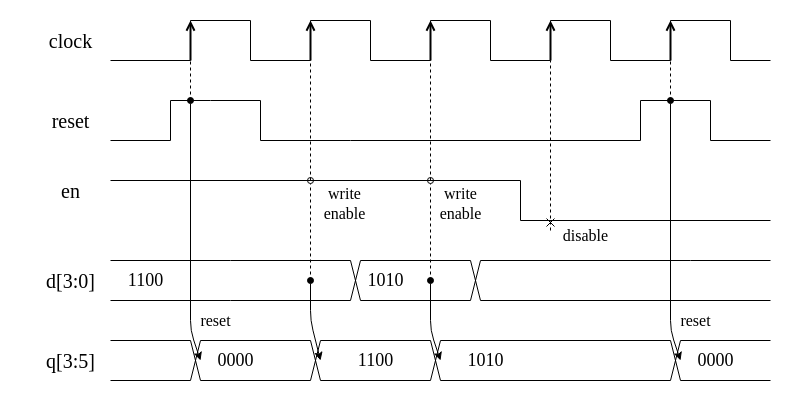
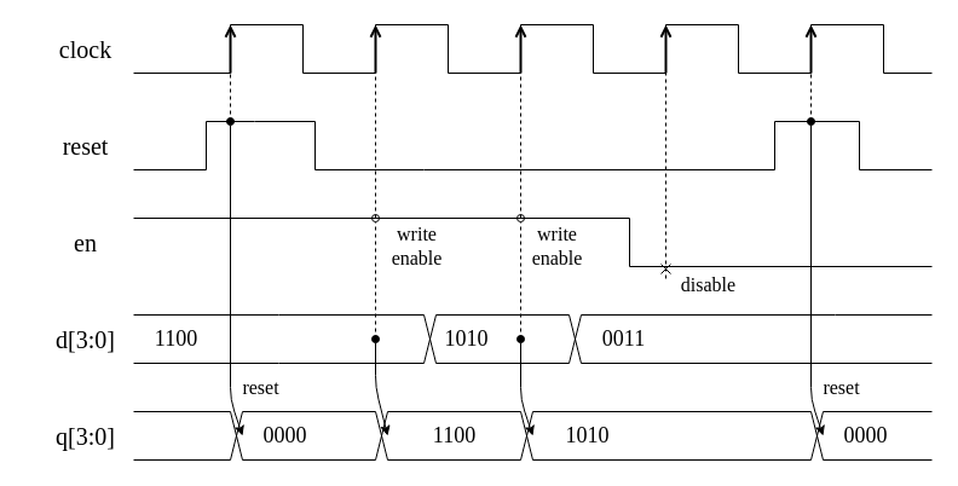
  <mxCell id="0" />
  <mxCell id="1" parent="0" />
  <mxCell id="2" value="" style="endArrow=none;html=1;rounded=0;curved=0;" edge="1" parent="1"><mxGeometry width="50" height="50" relative="1" as="geometry"><mxPoint x="110" y="60" as="sourcePoint" /><mxPoint x="770" y="60" as="targetPoint" /><Array as="points"><mxPoint x="190" y="60" /><mxPoint x="190" y="20" /><mxPoint x="250" y="20" /><mxPoint x="250" y="60" /><mxPoint x="310" y="60" /><mxPoint x="310" y="20" /><mxPoint x="370" y="20" /><mxPoint x="370" y="60" /><mxPoint x="430" y="60" /><mxPoint x="430" y="20" /><mxPoint x="490" y="20" /><mxPoint x="490" y="60" /><mxPoint x="550" y="60" /><mxPoint x="550" y="20" /><mxPoint x="610" y="20" /><mxPoint x="610" y="60" /><mxPoint x="670" y="60" /><mxPoint x="670" y="20" /><mxPoint x="730" y="20" /><mxPoint x="730" y="60" /></Array></mxGeometry></mxCell>
  <mxCell id="3" value="clock" style="text;html=1;align=center;verticalAlign=middle;resizable=0;points=[];autosize=1;strokeColor=none;fillColor=none;fontFamily=Lucida Console;fontSize=20;" vertex="1" parent="1"><mxGeometry y="20" width="80" height="40" as="geometry" x="30" /></mxCell>
  <mxCell id="4" value="" style="endArrow=none;html=1;rounded=0;curved=0;" edge="1" parent="1"><mxGeometry width="50" height="50" relative="1" as="geometry"><mxPoint x="110" y="260" as="sourcePoint" /><mxPoint x="770" y="260" as="targetPoint" /><Array as="points"><mxPoint x="230" y="260" /><mxPoint x="350" y="260" /><mxPoint x="360" y="300" /><mxPoint x="470" y="300" /><mxPoint x="480" y="260" /><mxPoint x="690" y="260" /></Array></mxGeometry></mxCell>
  <mxCell id="5" value="" style="endArrow=none;html=1;rounded=0;curved=0;" edge="1" parent="1"><mxGeometry width="50" height="50" relative="1" as="geometry"><mxPoint x="110" y="300" as="sourcePoint" /><mxPoint x="770" y="300" as="targetPoint" /><Array as="points"><mxPoint x="230" y="300" /><mxPoint x="350" y="300" /><mxPoint x="360" y="260" /><mxPoint x="470" y="260" /><mxPoint x="480" y="300" /></Array></mxGeometry></mxCell>
  <mxCell id="6" value="d[3:0]" style="text;html=1;align=center;verticalAlign=middle;resizable=0;points=[];autosize=1;strokeColor=none;fillColor=none;fontFamily=Lucida Console;fontSize=20;" vertex="1" parent="1"><mxGeometry x="20" y="260" width="100" height="40" as="geometry" /></mxCell>
- <mxCell id="7" value="q[3:5]" style="text;html=1;align=center;verticalAlign=middle;resizable=0;points=[];autosize=1;strokeColor=none;fillColor=none;fontFamily=Lucida Console;fontSize=20;" vertex="1" parent="1"><mxGeometry x="20" y="340" width="100" height="40" as="geometry" /></mxCell>
+ <mxCell id="7" value="q[3:0]" style="text;html=1;align=center;verticalAlign=middle;resizable=0;points=[];autosize=1;strokeColor=none;fillColor=none;fontFamily=Lucida Console;fontSize=20;" vertex="1" parent="1"><mxGeometry x="20" y="340" width="100" height="40" as="geometry" /></mxCell>
  <mxCell id="8" value="" style="endArrow=none;html=1;rounded=0;curved=0;" edge="1" parent="1"><mxGeometry width="50" height="50" relative="1" as="geometry"><mxPoint x="110" y="340" as="sourcePoint" /><mxPoint x="770" y="340" as="targetPoint" /><Array as="points"><mxPoint x="190" y="340" /><mxPoint x="200" y="380" /><mxPoint x="310" y="380" /><mxPoint x="320" y="340" /><mxPoint x="430" y="340" /><mxPoint x="440" y="380" /><mxPoint x="670" y="380" /><mxPoint x="680" y="340" /></Array></mxGeometry></mxCell>
  <mxCell id="9" value="" style="endArrow=none;html=1;rounded=0;curved=0;" edge="1" parent="1"><mxGeometry width="50" height="50" relative="1" as="geometry"><mxPoint x="110" y="380" as="sourcePoint" /><mxPoint x="770" y="380" as="targetPoint" /><Array as="points"><mxPoint x="190" y="380" /><mxPoint x="200" y="340" /><mxPoint x="310" y="340" /><mxPoint x="320" y="380" /><mxPoint x="430" y="380" /><mxPoint x="440" y="340" /><mxPoint x="670" y="340" /><mxPoint x="680" y="380" /></Array></mxGeometry></mxCell>
  <mxCell id="10" value="" style="endArrow=open;html=1;endFill=0;strokeWidth=2;" edge="1" parent="1"><mxGeometry width="50" height="50" relative="1" as="geometry"><mxPoint x="190" y="60" as="sourcePoint" /><mxPoint x="190" y="20" as="targetPoint" /></mxGeometry></mxCell>
  <mxCell id="11" value="" style="endArrow=open;html=1;endFill=0;strokeWidth=2;" edge="1" parent="1"><mxGeometry width="50" height="50" relative="1" as="geometry"><mxPoint x="310" y="60" as="sourcePoint" /><mxPoint x="310" y="20" as="targetPoint" /></mxGeometry></mxCell>
  <mxCell id="12" value="" style="endArrow=open;html=1;endFill=0;strokeWidth=2;" edge="1" parent="1"><mxGeometry width="50" height="50" relative="1" as="geometry"><mxPoint x="430" y="60" as="sourcePoint" /><mxPoint x="430" y="20" as="targetPoint" /></mxGeometry></mxCell>
  <mxCell id="13" value="1100" style="text;html=1;align=center;verticalAlign=middle;resizable=0;points=[];autosize=1;strokeColor=none;fillColor=none;fontFamily=Lucida Console;fontSize=18;" vertex="1" parent="1"><mxGeometry x="110" y="260" width="70" height="40" as="geometry" /></mxCell>
  <mxCell id="14" value="" style="endArrow=classic;html=1;startArrow=oval;startFill=1;" edge="1" parent="1"><mxGeometry width="50" height="50" relative="1" as="geometry"><mxPoint x="190" y="100" as="sourcePoint" /><mxPoint x="200" y="360" as="targetPoint" /><Array as="points"><mxPoint x="190" y="330" /></Array></mxGeometry></mxCell>
  <mxCell id="15" value="0000" style="text;html=1;align=center;verticalAlign=middle;resizable=0;points=[];autosize=1;strokeColor=none;fillColor=none;fontFamily=Lucida Console;fontSize=18;" vertex="1" parent="1"><mxGeometry x="200" y="340" width="70" height="40" as="geometry" /></mxCell>
  <mxCell id="16" value="1010" style="text;html=1;align=center;verticalAlign=middle;resizable=0;points=[];autosize=1;strokeColor=none;fillColor=none;fontFamily=Lucida Console;fontSize=18;" vertex="1" parent="1"><mxGeometry x="350" y="260" width="70" height="40" as="geometry" /></mxCell>
  <mxCell id="17" value="" style="endArrow=none;dashed=1;html=1;" edge="1" parent="1"><mxGeometry width="50" height="50" relative="1" as="geometry"><mxPoint x="310" y="180" as="sourcePoint" /><mxPoint x="310" y="60" as="targetPoint" /></mxGeometry></mxCell>
  <mxCell id="18" value="" style="endArrow=classic;html=1;startArrow=oval;startFill=1;" edge="1" parent="1"><mxGeometry width="50" height="50" relative="1" as="geometry"><mxPoint x="430" y="280" as="sourcePoint" /><mxPoint x="440" y="360" as="targetPoint" /><Array as="points"><mxPoint x="430" y="330" /></Array></mxGeometry></mxCell>
  <mxCell id="19" value="1100" style="text;html=1;align=center;verticalAlign=middle;resizable=0;points=[];autosize=1;strokeColor=none;fillColor=none;fontFamily=Lucida Console;fontSize=18;" vertex="1" parent="1"><mxGeometry x="340" y="340" width="70" height="40" as="geometry" /></mxCell>
+ <mxCell id="20" value="0011" style="text;html=1;align=center;verticalAlign=middle;resizable=0;points=[];autosize=1;strokeColor=none;fillColor=none;fontFamily=Lucida Console;fontSize=18;" vertex="1" parent="1"><mxGeometry x="480" y="260" width="70" height="40" as="geometry" /></mxCell>
  <mxCell id="21" value="1010" style="text;html=1;align=center;verticalAlign=middle;resizable=0;points=[];autosize=1;strokeColor=none;fillColor=none;fontFamily=Lucida Console;fontSize=18;" vertex="1" parent="1"><mxGeometry x="450" y="340" width="70" height="40" as="geometry" /></mxCell>
  <mxCell id="22" value="" style="endArrow=none;dashed=1;html=1;" edge="1" parent="1"><mxGeometry width="50" height="50" relative="1" as="geometry"><mxPoint x="430" y="180" as="sourcePoint" /><mxPoint x="430" y="60" as="targetPoint" /></mxGeometry></mxCell>
  <mxCell id="23" value="" style="endArrow=none;html=1;rounded=0;curved=0;" edge="1" parent="1"><mxGeometry width="50" height="50" relative="1" as="geometry"><mxPoint x="110" y="140" as="sourcePoint" /><mxPoint x="770" y="140" as="targetPoint" /><Array as="points"><mxPoint x="170" y="140" /><mxPoint x="170" y="100" /><mxPoint x="210" y="100" /><mxPoint x="260" y="100" /><mxPoint x="260" y="140" /><mxPoint x="350" y="140" /><mxPoint x="640" y="140" /><mxPoint x="640" y="100" /><mxPoint x="710" y="100" /><mxPoint x="710" y="140" /></Array></mxGeometry></mxCell>
  <mxCell id="24" value="reset" style="text;html=1;align=center;verticalAlign=middle;resizable=0;points=[];autosize=1;strokeColor=none;fillColor=none;fontFamily=Lucida Console;fontSize=20;" vertex="1" parent="1"><mxGeometry y="100" width="80" height="40" as="geometry" x="30" /></mxCell>
  <mxCell id="25" value="&lt;font&gt;reset&lt;/font&gt;" style="text;html=1;align=center;verticalAlign=middle;resizable=0;points=[];autosize=1;strokeColor=none;fillColor=none;fontFamily=Lucida Console;fontSize=16;" vertex="1" parent="1"><mxGeometry x="180" y="305" width="70" height="30" as="geometry" /></mxCell>
  <mxCell id="26" value="" style="endArrow=open;html=1;endFill=0;strokeWidth=2;" edge="1" parent="1"><mxGeometry width="50" height="50" relative="1" as="geometry"><mxPoint x="550" y="60" as="sourcePoint" /><mxPoint x="550" y="20" as="targetPoint" /></mxGeometry></mxCell>
  <mxCell id="27" value="" style="endArrow=open;html=1;endFill=0;strokeWidth=2;" edge="1" parent="1"><mxGeometry width="50" height="50" relative="1" as="geometry"><mxPoint x="670" y="60" as="sourcePoint" /><mxPoint x="670" y="20" as="targetPoint" /></mxGeometry></mxCell>
- <mxCell id="28" value="en" style="text;html=1;align=center;verticalAlign=middle;resizable=0;points=[];autosize=1;strokeColor=none;fillColor=none;fontFamily=Lucida Console;fontSize=20;" vertex="1" parent="1"><mxGeometry x="45" y="170" width="50" height="40" as="geometry" /></mxCell>
+ <mxCell id="28" value="en" style="text;html=1;align=center;verticalAlign=middle;resizable=0;points=[];autosize=1;strokeColor=none;fillColor=none;fontFamily=Lucida Console;fontSize=20;" vertex="1" parent="1"><mxGeometry x="45" y="180" width="50" height="40" as="geometry" /></mxCell>
  <mxCell id="29" value="" style="endArrow=none;html=1;rounded=0;curved=0;" edge="1" parent="1"><mxGeometry width="50" height="50" relative="1" as="geometry"><mxPoint x="110" y="180" as="sourcePoint" /><mxPoint x="770" y="220" as="targetPoint" /><Array as="points"><mxPoint x="520" y="180" /><mxPoint x="520" y="220" /></Array></mxGeometry></mxCell>
  <mxCell id="30" value="" style="endArrow=none;dashed=1;html=1;" edge="1" parent="1"><mxGeometry width="50" height="50" relative="1" as="geometry"><mxPoint x="190" y="100" as="sourcePoint" /><mxPoint x="190" y="60" as="targetPoint" /></mxGeometry></mxCell>
  <mxCell id="31" value="" style="endArrow=classic;html=1;startArrow=oval;startFill=1;endFill=1;" edge="1" parent="1"><mxGeometry width="50" height="50" relative="1" as="geometry"><mxPoint x="310" y="280" as="sourcePoint" /><mxPoint x="320" y="360" as="targetPoint" /><Array as="points"><mxPoint x="310" y="320" /></Array></mxGeometry></mxCell>
  <mxCell id="32" value="" style="endArrow=oval;dashed=1;html=1;rounded=0;curved=0;startArrow=none;startFill=0;endFill=0;" edge="1" parent="1"><mxGeometry width="50" height="50" relative="1" as="geometry"><mxPoint x="310" y="280" as="sourcePoint" /><mxPoint x="310" y="180" as="targetPoint" /></mxGeometry></mxCell>
  <mxCell id="33" value="" style="endArrow=oval;dashed=1;html=1;rounded=0;curved=0;startArrow=none;startFill=0;endFill=0;" edge="1" parent="1"><mxGeometry width="50" height="50" relative="1" as="geometry"><mxPoint x="430" y="280" as="sourcePoint" /><mxPoint x="430" y="180" as="targetPoint" /></mxGeometry></mxCell>
  <mxCell id="34" value="" style="endArrow=classic;html=1;startArrow=oval;startFill=1;" edge="1" parent="1"><mxGeometry width="50" height="50" relative="1" as="geometry"><mxPoint x="670" y="100" as="sourcePoint" /><mxPoint x="680" y="360" as="targetPoint" /><Array as="points"><mxPoint x="670" y="330" /></Array></mxGeometry></mxCell>
  <mxCell id="35" value="&lt;font&gt;reset&lt;/font&gt;" style="text;html=1;align=center;verticalAlign=middle;resizable=0;points=[];autosize=1;strokeColor=none;fillColor=none;fontFamily=Lucida Console;fontSize=16;" vertex="1" parent="1"><mxGeometry x="660" y="305" width="70" height="30" as="geometry" /></mxCell>
  <mxCell id="36" value="0000" style="text;html=1;align=center;verticalAlign=middle;resizable=0;points=[];autosize=1;strokeColor=none;fillColor=none;fontFamily=Lucida Console;fontSize=18;" vertex="1" parent="1"><mxGeometry x="680" y="340" width="70" height="40" as="geometry" /></mxCell>
  <mxCell id="37" value="" style="endArrow=none;dashed=1;html=1;" edge="1" parent="1"><mxGeometry width="50" height="50" relative="1" as="geometry"><mxPoint x="670" y="100" as="sourcePoint" /><mxPoint x="670" y="60" as="targetPoint" /></mxGeometry></mxCell>
  <mxCell id="38" value="" style="endArrow=none;dashed=1;html=1;rounded=0;curved=0;startArrow=cross;startFill=0;" edge="1" parent="1"><mxGeometry width="50" height="50" relative="1" as="geometry"><mxPoint x="550" y="230" as="sourcePoint" /><mxPoint x="550" y="60" as="targetPoint" /></mxGeometry></mxCell>
  <mxCell id="39" value="&lt;font&gt;write&lt;/font&gt;&lt;div&gt;&lt;font&gt;enable&lt;/font&gt;&lt;/div&gt;" style="text;html=1;align=center;verticalAlign=middle;resizable=0;points=[];autosize=1;strokeColor=none;fillColor=none;fontFamily=Lucida Console;fontSize=16;" vertex="1" parent="1"><mxGeometry x="304" y="178" width="80" height="50" as="geometry" /></mxCell>
  <mxCell id="40" value="&lt;font&gt;write&lt;/font&gt;&lt;div&gt;&lt;font&gt;enable&lt;/font&gt;&lt;/div&gt;" style="text;html=1;align=center;verticalAlign=middle;resizable=0;points=[];autosize=1;strokeColor=none;fillColor=none;fontFamily=Lucida Console;fontSize=16;" vertex="1" parent="1"><mxGeometry x="420" y="178" width="80" height="50" as="geometry" /></mxCell>
  <mxCell id="41" value="&lt;span style=&quot;background-color: transparent;&quot;&gt;disable&lt;/span&gt;" style="text;html=1;align=center;verticalAlign=middle;resizable=0;points=[];autosize=1;strokeColor=none;fillColor=none;fontFamily=Lucida Console;fontSize=16;" vertex="1" parent="1"><mxGeometry x="540" y="220" width="90" height="30" as="geometry" /></mxCell>
